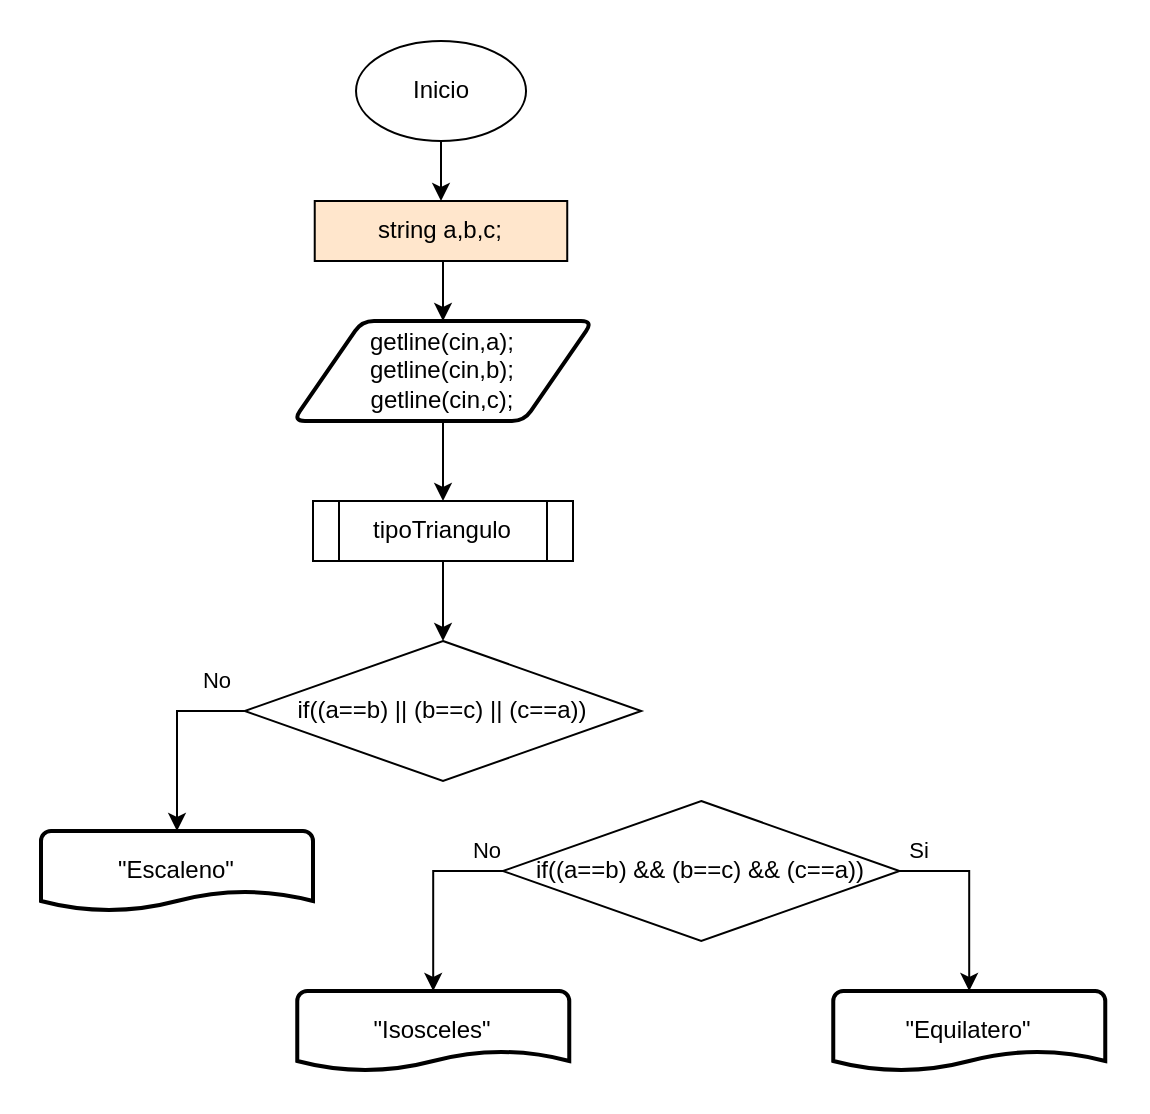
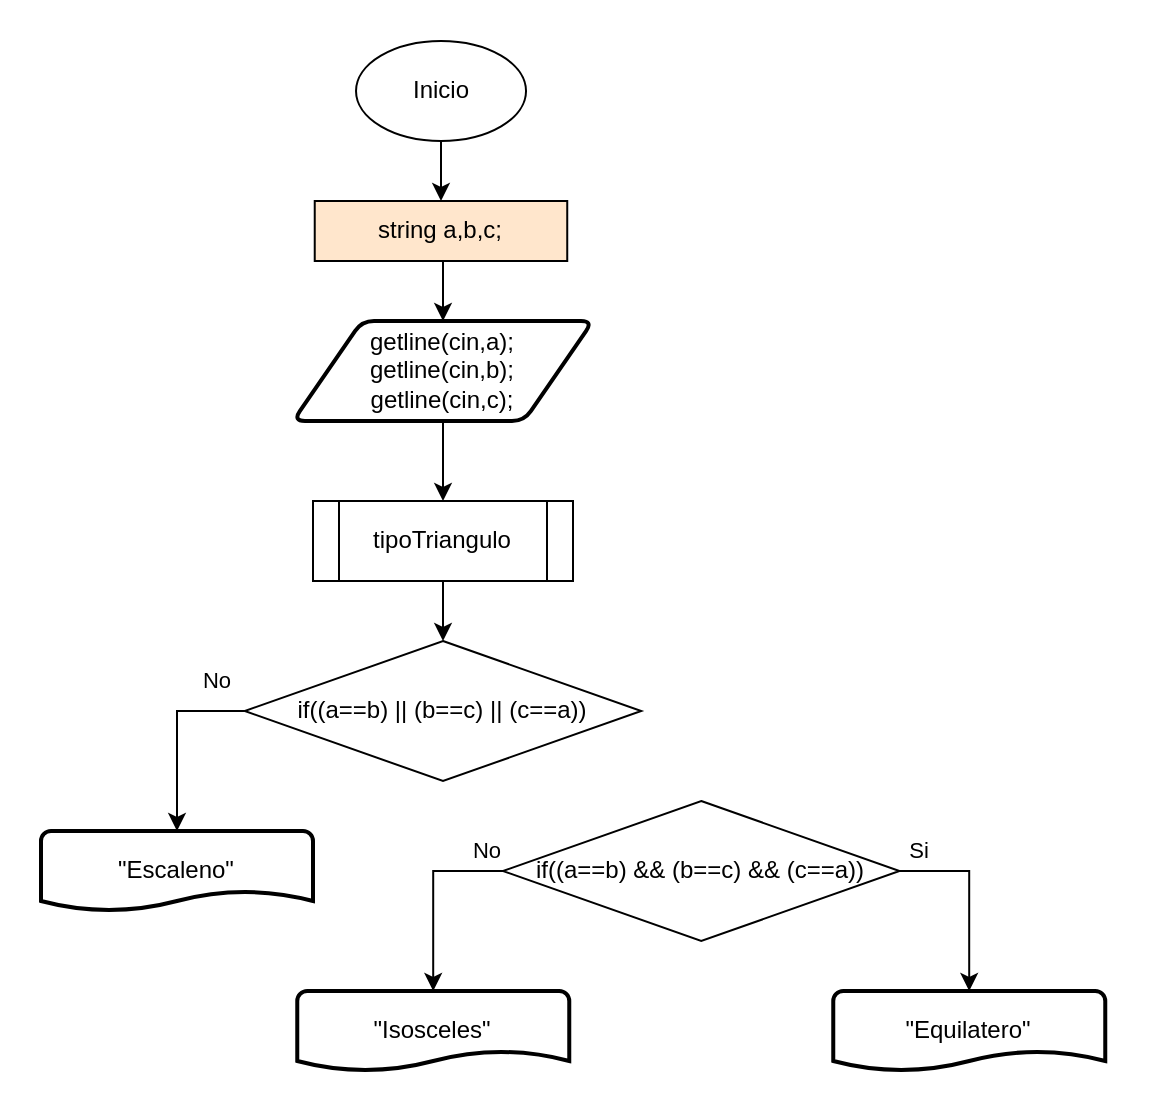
  <mxCell id="0" />
  <mxCell id="1" parent="0" />
  <mxCell id="2" style="edgeStyle=orthogonalEdgeStyle;rounded=0;orthogonalLoop=1;jettySize=auto;html=1;exitX=0.5;exitY=1;exitDx=0;exitDy=0;entryX=0.5;entryY=0;entryDx=0;entryDy=0;" edge="1" parent="1" source="3" target="6"><mxGeometry relative="1" as="geometry" /></mxCell>
  <mxCell id="3" value="Inicio" style="ellipse;whiteSpace=wrap;html=1;" vertex="1" parent="1"><mxGeometry x="177.51" y="20" width="85" height="50" as="geometry" /></mxCell>
  <mxCell id="4" style="edgeStyle=orthogonalEdgeStyle;rounded=0;orthogonalLoop=1;jettySize=auto;html=1;exitX=0.5;exitY=1;exitDx=0;exitDy=0;" edge="1" parent="1" source="6"><mxGeometry relative="1" as="geometry"><mxPoint x="220" y="130" as="targetPoint" /></mxGeometry></mxCell>
  <mxCell id="5" style="edgeStyle=orthogonalEdgeStyle;rounded=0;orthogonalLoop=1;jettySize=auto;html=1;exitX=0.5;exitY=1;exitDx=0;exitDy=0;entryX=0.5;entryY=0;entryDx=0;entryDy=0;" edge="1" parent="1" source="6" target="12"><mxGeometry relative="1" as="geometry" /></mxCell>
  <mxCell id="6" value="string a,b,c;&lt;br&gt;" style="rounded=0;whiteSpace=wrap;html=1;fillColor=#ffe6cc;" vertex="1" parent="1"><mxGeometry x="156.87" y="100" width="126.25" height="30" as="geometry" /></mxCell>
  <mxCell id="7" value="No" style="edgeStyle=orthogonalEdgeStyle;rounded=0;orthogonalLoop=1;jettySize=auto;html=1;exitX=0;exitY=0.5;exitDx=0;exitDy=0;entryX=0.5;entryY=0;entryDx=0;entryDy=0;entryPerimeter=0;" edge="1" parent="1" source="8" target="13"><mxGeometry x="-0.697" y="-15" relative="1" as="geometry"><mxPoint as="offset" /></mxGeometry></mxCell>
  <mxCell id="8" value="if((a==b) || (b==c) || (c==a))" style="rhombus;whiteSpace=wrap;html=1;" vertex="1" parent="1"><mxGeometry x="121.87" y="320" width="198.25" height="70" as="geometry" /></mxCell>
  <mxCell id="9" style="edgeStyle=orthogonalEdgeStyle;rounded=0;orthogonalLoop=1;jettySize=auto;html=1;exitX=0.5;exitY=1;exitDx=0;exitDy=0;entryX=0.5;entryY=0;entryDx=0;entryDy=0;" edge="1" parent="1" source="10" target="8"><mxGeometry relative="1" as="geometry"><mxPoint x="219.115" y="310" as="targetPoint" /></mxGeometry></mxCell>
- <mxCell id="10" value="tipoTriangulo" style="shape=process;whiteSpace=wrap;html=1;backgroundOutline=1;" vertex="1" parent="1"><mxGeometry x="156" y="250" width="130" height="30" as="geometry" /></mxCell>
+ <mxCell id="10" value="tipoTriangulo" style="shape=process;whiteSpace=wrap;html=1;backgroundOutline=1;" vertex="1" parent="1"><mxGeometry x="156" y="250" width="130" height="40" as="geometry" /></mxCell>
  <mxCell id="11" style="edgeStyle=orthogonalEdgeStyle;rounded=0;orthogonalLoop=1;jettySize=auto;html=1;exitX=0.5;exitY=1;exitDx=0;exitDy=0;entryX=0.5;entryY=0;entryDx=0;entryDy=0;" edge="1" parent="1" source="12" target="10"><mxGeometry relative="1" as="geometry" /></mxCell>
  <mxCell id="12" value="&lt;span&gt;getline(cin,a);&lt;/span&gt;&lt;br&gt;&lt;span&gt;getline(cin,b);&lt;/span&gt;&lt;br&gt;&lt;span&gt;getline(cin,c);&lt;/span&gt;" style="shape=parallelogram;html=1;strokeWidth=2;perimeter=parallelogramPerimeter;whiteSpace=wrap;rounded=1;arcSize=12;size=0.23;" vertex="1" parent="1"><mxGeometry x="146" y="160" width="150" height="50" as="geometry" /></mxCell>
  <mxCell id="13" value="&quot;Escaleno&quot;" style="strokeWidth=2;html=1;shape=mxgraph.flowchart.document2;whiteSpace=wrap;size=0.25;" vertex="1" parent="1"><mxGeometry x="20" y="415" width="136" height="40" as="geometry" /></mxCell>
  <mxCell id="14" value="Si" style="edgeStyle=orthogonalEdgeStyle;rounded=0;orthogonalLoop=1;jettySize=auto;html=1;exitX=1;exitY=0.5;exitDx=0;exitDy=0;" edge="1" parent="1" source="16" target="17"><mxGeometry x="-0.786" y="10" relative="1" as="geometry"><mxPoint as="offset" /></mxGeometry></mxCell>
  <mxCell id="15" value="No" style="edgeStyle=orthogonalEdgeStyle;rounded=0;orthogonalLoop=1;jettySize=auto;html=1;exitX=0;exitY=0.5;exitDx=0;exitDy=0;" edge="1" parent="1" source="16" target="18"><mxGeometry x="-0.833" y="-10" relative="1" as="geometry"><mxPoint as="offset" /></mxGeometry></mxCell>
  <mxCell id="16" value="if((a==b) &amp;amp;&amp;amp; (b==c) &amp;amp;&amp;amp; (c==a))" style="rhombus;whiteSpace=wrap;html=1;" vertex="1" parent="1"><mxGeometry x="251" y="400" width="198.25" height="70" as="geometry" /></mxCell>
  <mxCell id="17" value="&quot;Equilatero&quot;" style="strokeWidth=2;html=1;shape=mxgraph.flowchart.document2;whiteSpace=wrap;size=0.25;" vertex="1" parent="1"><mxGeometry x="416.13" y="495" width="136" height="40" as="geometry" /></mxCell>
  <mxCell id="18" value="&quot;Isosceles&quot;" style="strokeWidth=2;html=1;shape=mxgraph.flowchart.document2;whiteSpace=wrap;size=0.25;" vertex="1" parent="1"><mxGeometry x="148.13" y="495" width="136" height="40" as="geometry" /></mxCell>
